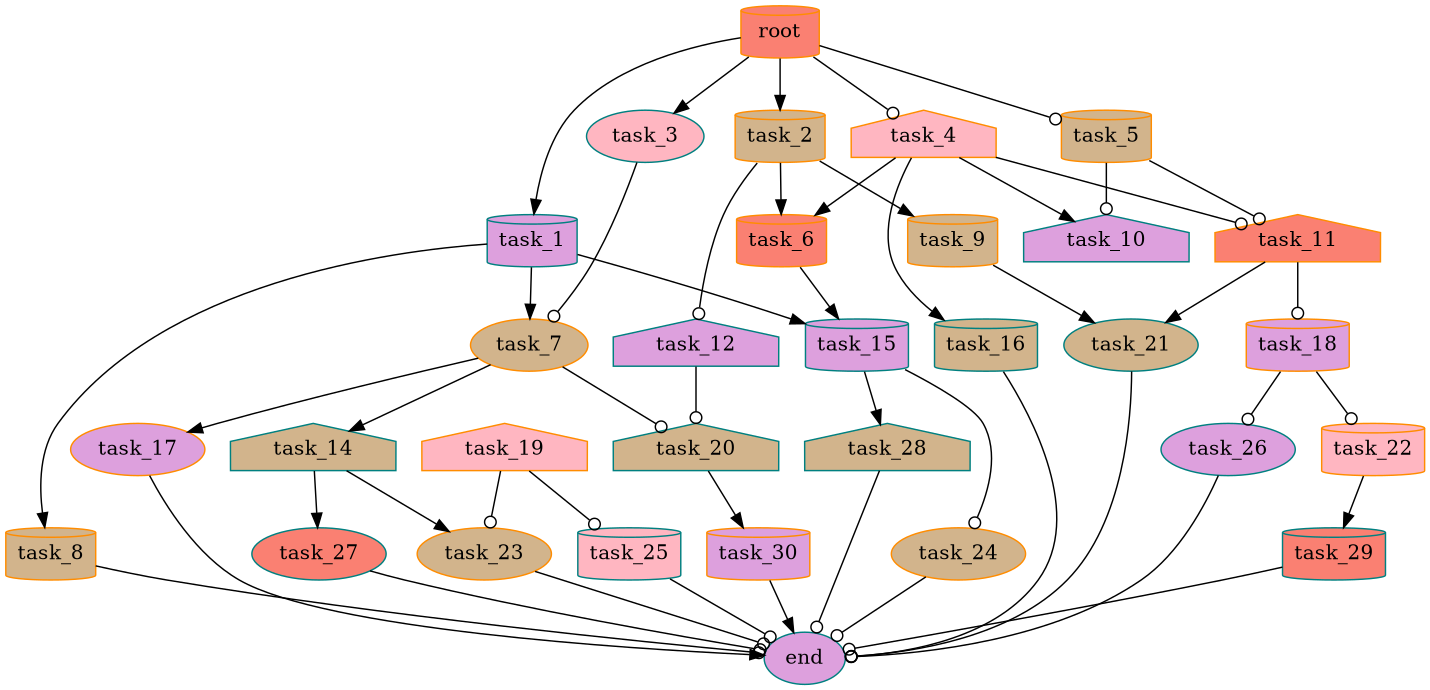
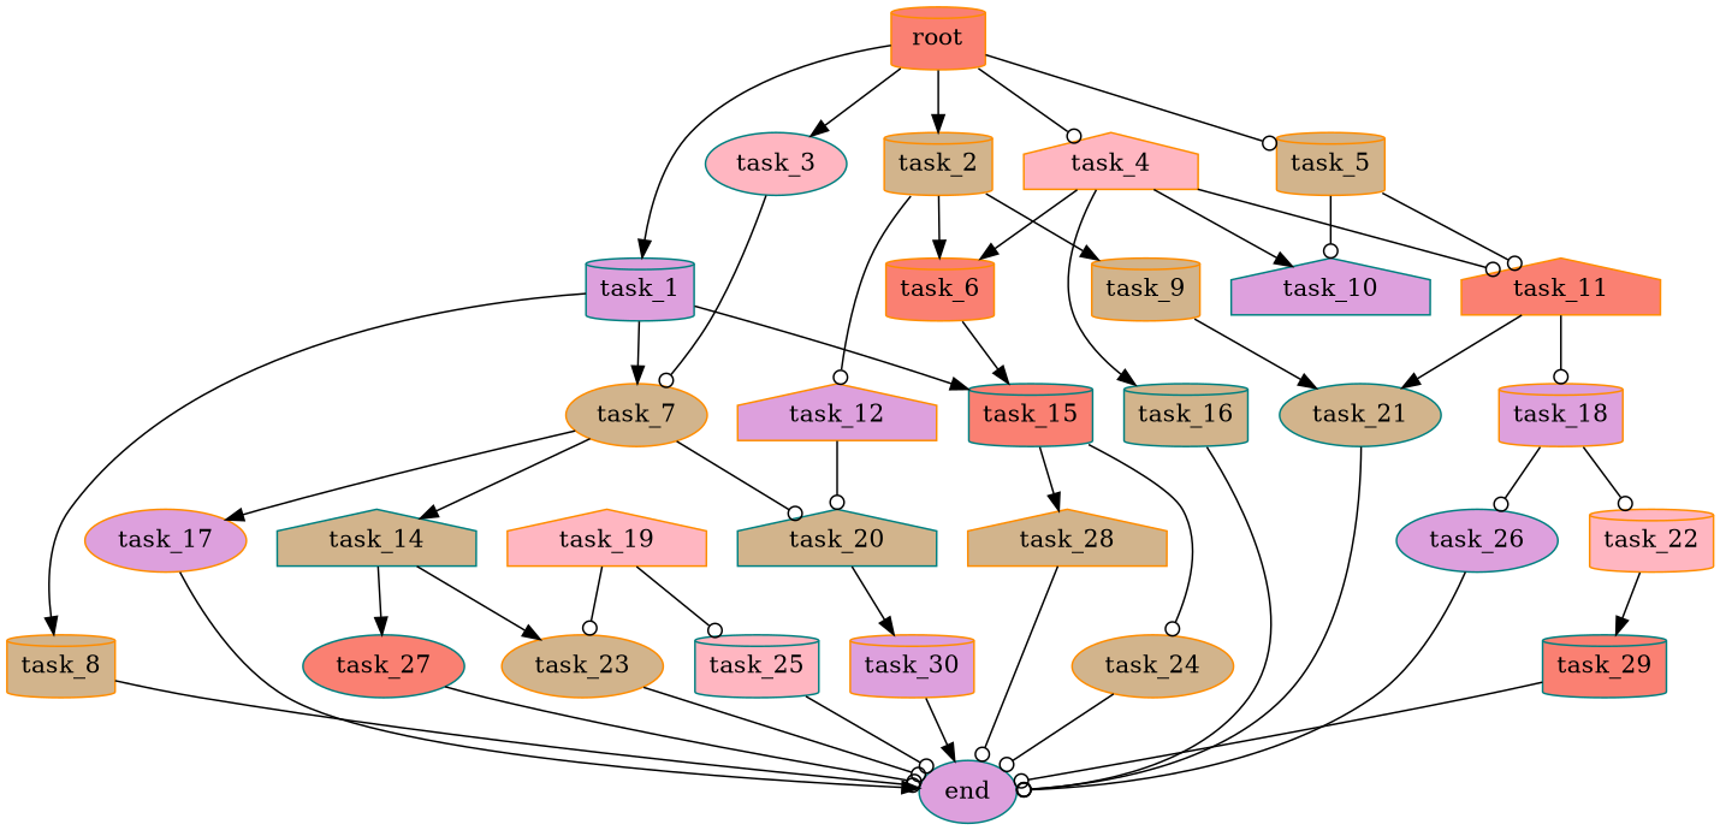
  digraph {
    node [color=darkorange fillcolor=tan shape=cylinder style=filled]
    edge [arrowhead=odot]
    root [fillcolor=salmon]
    task_1 [color=teal fillcolor=plum]
    task_2
    task_3 [color=teal fillcolor=lightpink shape=ellipse]
    task_4 [fillcolor=lightpink shape=house]
    task_5
    task_7 [shape=ellipse]
    task_8
-   task_15 [color=teal fillcolor=plum]
+   task_15 [color=teal fillcolor=salmon]
    task_6 [fillcolor=salmon]
    task_9
-   task_12 [color=teal fillcolor=plum shape=house]
+   task_12 [fillcolor=plum shape=house]
    task_10 [color=teal fillcolor=plum shape=house]
    task_16 [color=teal]
    task_11 [fillcolor=salmon shape=house]
    task_14 [color=teal shape=house]
    task_17 [fillcolor=plum shape=ellipse]
    task_20 [color=teal shape=house]
    end [color=teal fillcolor=plum shape=ellipse]
    task_24 [shape=ellipse]
-   task_28 [color=teal shape=house]
+   task_28 [shape=house]
    task_21 [color=teal shape=ellipse]
    task_18 [fillcolor=plum]
    task_23 [shape=ellipse]
    task_27 [color=teal fillcolor=salmon shape=ellipse]
    task_30 [fillcolor=plum]
    task_22 [fillcolor=lightpink]
    task_26 [color=teal fillcolor=plum shape=ellipse]
    task_19 [fillcolor=lightpink shape=house]
    task_25 [color=teal fillcolor=lightpink]
    task_29 [color=teal fillcolor=salmon]
    root -> task_1 [arrowhead=normal]
    root -> task_2 [arrowhead=normal]
    root -> task_3 [arrowhead=normal]
    root -> task_4
    root -> task_5
    task_1 -> task_7 [arrowhead=normal]
    task_1 -> task_8 [arrowhead=normal]
    task_1 -> task_15 [arrowhead=normal]
    task_2 -> task_6 [arrowhead=normal]
    task_2 -> task_9 [arrowhead=normal]
    task_2 -> task_12
    task_3 -> task_7
    task_4 -> task_6 [arrowhead=normal]
    task_4 -> task_10 [arrowhead=normal]
    task_4 -> task_16 [arrowhead=normal]
    task_4 -> task_11
    task_5 -> task_10
    task_5 -> task_11
    task_7 -> task_14 [arrowhead=normal]
    task_7 -> task_17 [arrowhead=normal]
    task_7 -> task_20
    task_8 -> end
    task_15 -> task_24
    task_15 -> task_28 [arrowhead=normal]
    task_6 -> task_15 [arrowhead=normal]
    task_9 -> task_21 [arrowhead=normal]
    task_12 -> task_20
    task_16 -> end
    task_11 -> task_21 [arrowhead=normal]
    task_11 -> task_18
    task_14 -> task_23 [arrowhead=normal]
    task_14 -> task_27 [arrowhead=normal]
    task_17 -> end [arrowhead=normal]
    task_20 -> task_30 [arrowhead=normal]
    task_24 -> end
    task_28 -> end
    task_21 -> end
    task_18 -> task_22
    task_18 -> task_26
    task_23 -> end
    task_27 -> end
    task_30 -> end [arrowhead=normal]
    task_22 -> task_29 [arrowhead=normal]
    task_26 -> end
    task_19 -> task_23
    task_19 -> task_25
    task_25 -> end
    task_29 -> end
  }
